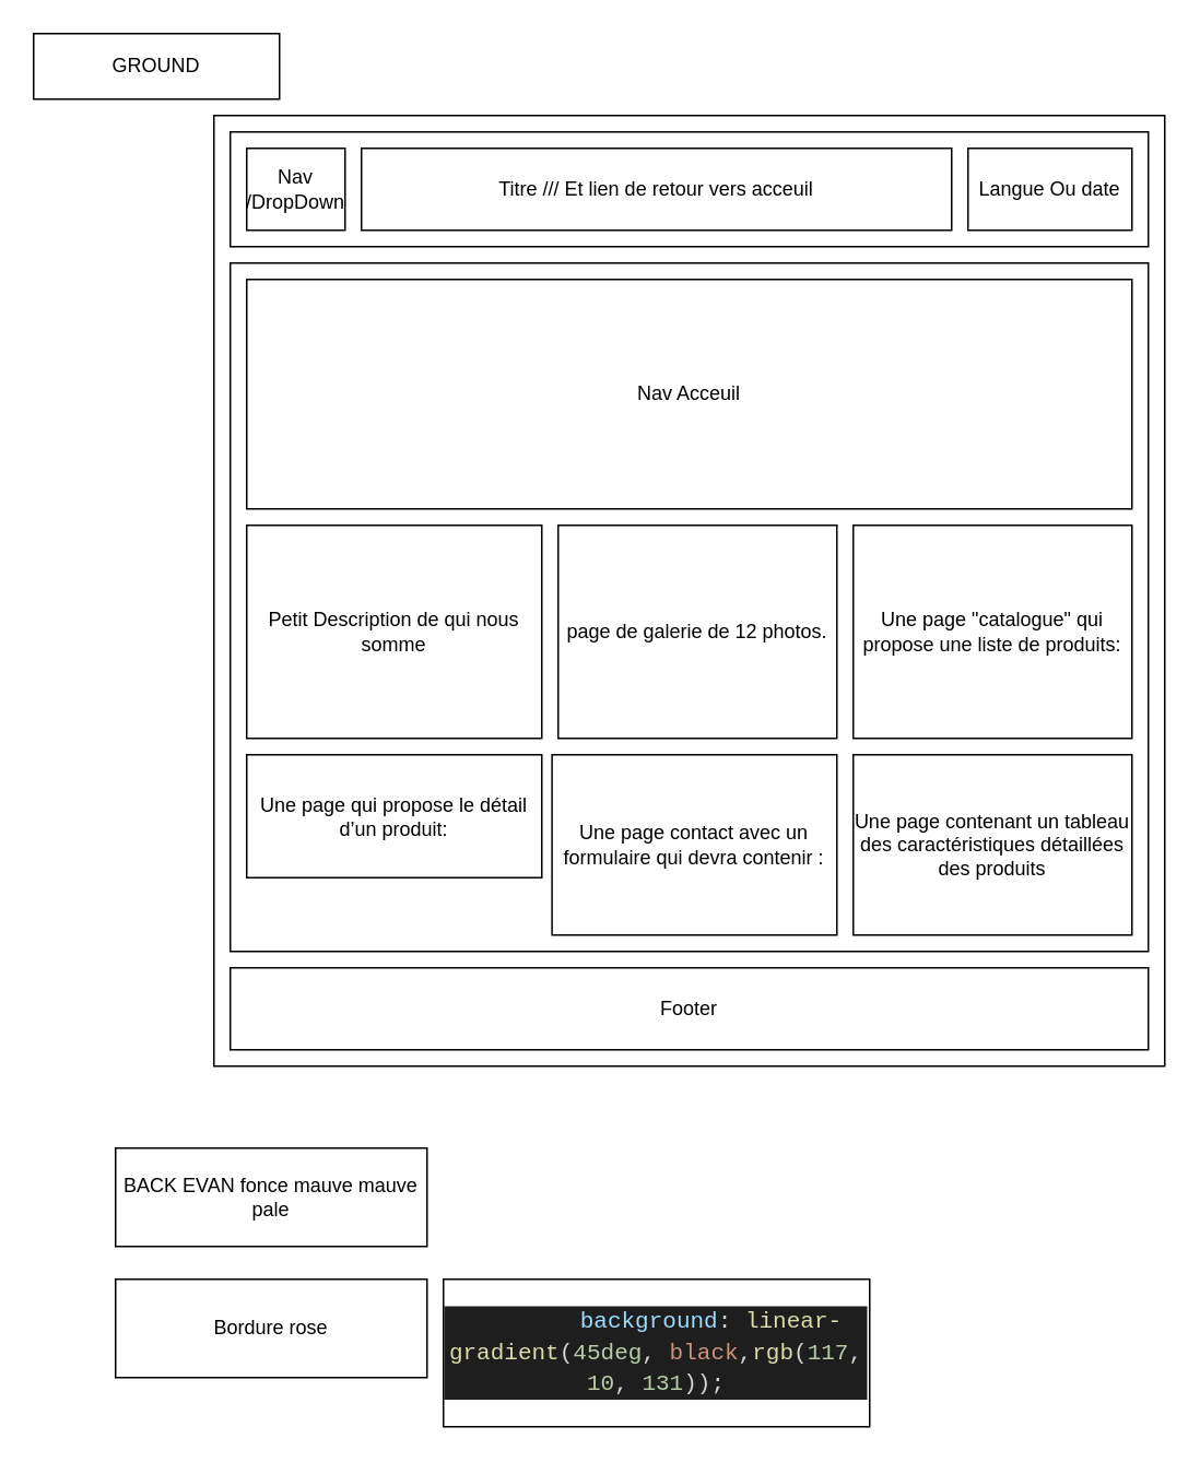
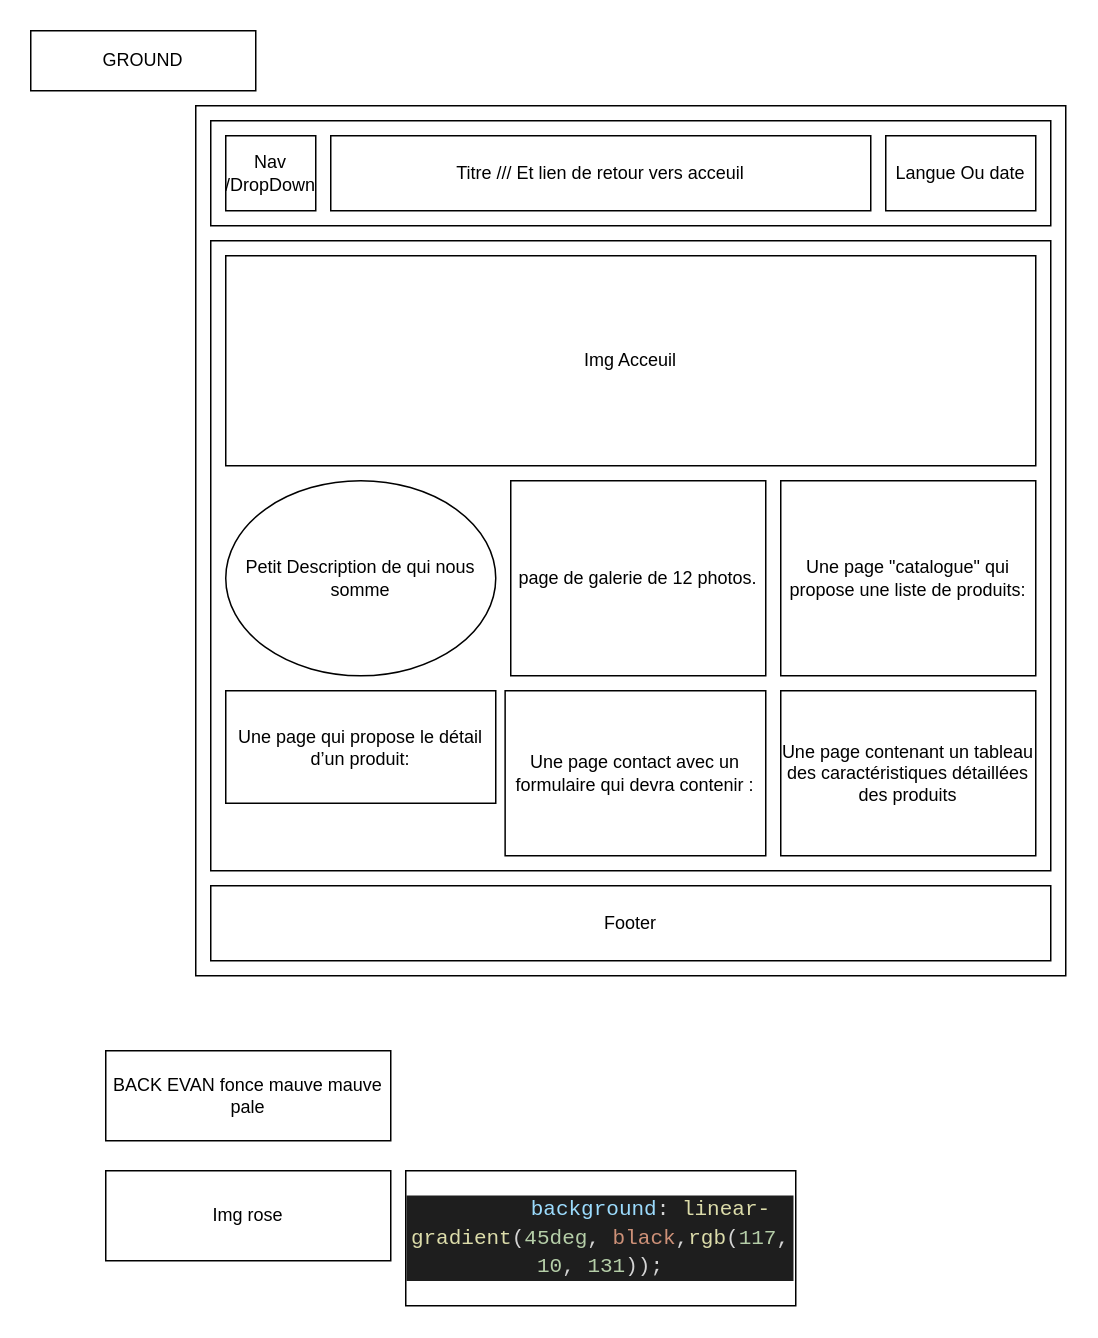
  <mxCell id="0" />
  <mxCell id="1" parent="0" />
  <mxCell id="2" value="" style="whiteSpace=wrap;html=1;aspect=fixed;" parent="1" vertex="1"><mxGeometry x="130" y="70" width="580" height="580" as="geometry" /></mxCell>
  <mxCell id="3" value="" style="rounded=0;whiteSpace=wrap;html=1;" parent="1" vertex="1"><mxGeometry x="140" y="80" width="560" height="70" as="geometry" /></mxCell>
  <mxCell id="4" value="Titre /// Et lien de retour vers acceuil" style="rounded=0;whiteSpace=wrap;html=1;" parent="1" vertex="1"><mxGeometry x="220" y="90" width="360" height="50" as="geometry" /></mxCell>
  <mxCell id="5" value="Nav /DropDown" style="rounded=0;whiteSpace=wrap;html=1;" parent="1" vertex="1"><mxGeometry x="150" y="90" width="60" height="50" as="geometry" /></mxCell>
  <mxCell id="6" value="Langue Ou date" style="rounded=0;whiteSpace=wrap;html=1;" parent="1" vertex="1"><mxGeometry x="590" y="90" width="100" height="50" as="geometry" /></mxCell>
  <mxCell id="7" value="" style="rounded=0;whiteSpace=wrap;html=1;" parent="1" vertex="1"><mxGeometry x="140" y="160" width="560" height="420" as="geometry" /></mxCell>
  <mxCell id="8" value="Footer" style="rounded=0;whiteSpace=wrap;html=1;" parent="1" vertex="1"><mxGeometry x="140" y="590" width="560" height="50" as="geometry" /></mxCell>
- <mxCell id="9" value="Nav Acceuil" style="rounded=0;whiteSpace=wrap;html=1;" parent="1" vertex="1"><mxGeometry x="150" y="170" width="540" height="140" as="geometry" /></mxCell>
- <mxCell id="10" value="Petit Description de qui nous somme" style="rounded=0;whiteSpace=wrap;html=1;" parent="1" vertex="1"><mxGeometry x="150" y="320" width="180" height="130" as="geometry" /></mxCell>
+ <mxCell id="9" value="Img Acceuil" style="rounded=0;whiteSpace=wrap;html=1;" parent="1" vertex="1"><mxGeometry x="150" y="170" width="540" height="140" as="geometry" /></mxCell>
+ <mxCell id="10" value="Petit Description de qui nous somme" style="ellipse;whiteSpace=wrap;html=1;" parent="1" vertex="1"><mxGeometry x="150" y="320" width="180" height="130" as="geometry" /></mxCell>
  <mxCell id="11" value="page de galerie de 12 photos." style="rounded=0;whiteSpace=wrap;html=1;" parent="1" vertex="1"><mxGeometry x="340" y="320" width="170" height="130" as="geometry" /></mxCell>
  <mxCell id="12" value="Une page &quot;catalogue&quot; qui propose une liste de produits:" style="rounded=0;whiteSpace=wrap;html=1;" parent="1" vertex="1"><mxGeometry x="520" y="320" width="170" height="130" as="geometry" /></mxCell>
  <mxCell id="13" value="Une page contenant un tableau des caractéristiques détaillées des produits" style="rounded=0;whiteSpace=wrap;html=1;" parent="1" vertex="1"><mxGeometry x="520" y="460" width="170" height="110" as="geometry" /></mxCell>
  <mxCell id="14" value="Une page contact avec un formulaire qui devra contenir :" style="rounded=0;whiteSpace=wrap;html=1;" parent="1" vertex="1"><mxGeometry x="336.25" y="460" width="173.75" height="110" as="geometry" /></mxCell>
  <mxCell id="15" value="Une page qui propose le détail d’un produit:" style="rounded=0;whiteSpace=wrap;html=1;" parent="1" vertex="1"><mxGeometry x="150" y="460" width="180" height="75" as="geometry" /></mxCell>
  <mxCell id="16" value="BACK EVAN fonce mauve mauve pale" style="rounded=0;whiteSpace=wrap;html=1;" parent="1" vertex="1"><mxGeometry x="70" y="700" width="190" height="60" as="geometry" /></mxCell>
- <mxCell id="17" value="Bordure rose" style="rounded=0;whiteSpace=wrap;html=1;" parent="1" vertex="1"><mxGeometry x="70" y="780" width="190" height="60" as="geometry" /></mxCell>
+ <mxCell id="17" value="Img rose" style="rounded=0;whiteSpace=wrap;html=1;" parent="1" vertex="1"><mxGeometry x="70" y="780" width="190" height="60" as="geometry" /></mxCell>
  <mxCell id="18" value="&lt;div style=&quot;color: rgb(212 , 212 , 212) ; background-color: rgb(30 , 30 , 30) ; font-family: &amp;#34;consolas&amp;#34; , &amp;#34;courier new&amp;#34; , monospace ; font-size: 14px ; line-height: 19px&quot;&gt;&amp;nbsp; &amp;nbsp; &amp;nbsp; &amp;nbsp; &lt;span style=&quot;color: #9cdcfe&quot;&gt;background&lt;/span&gt;: &lt;span style=&quot;color: #dcdcaa&quot;&gt;linear-gradient&lt;/span&gt;(&lt;span style=&quot;color: #b5cea8&quot;&gt;45deg&lt;/span&gt;, &lt;span style=&quot;color: #ce9178&quot;&gt;black&lt;/span&gt;,&lt;span style=&quot;color: #dcdcaa&quot;&gt;rgb&lt;/span&gt;(&lt;span style=&quot;color: #b5cea8&quot;&gt;117&lt;/span&gt;, &lt;span style=&quot;color: #b5cea8&quot;&gt;10&lt;/span&gt;, &lt;span style=&quot;color: #b5cea8&quot;&gt;131&lt;/span&gt;));&lt;/div&gt;" style="rounded=0;whiteSpace=wrap;html=1;" parent="1" vertex="1"><mxGeometry x="270" y="780" width="260" height="90" as="geometry" /></mxCell>
  <mxCell id="19" value="GROUND" style="rounded=0;whiteSpace=wrap;html=1;" vertex="1" parent="1"><mxGeometry x="20" width="150" height="40" as="geometry" y="20" /></mxCell>
